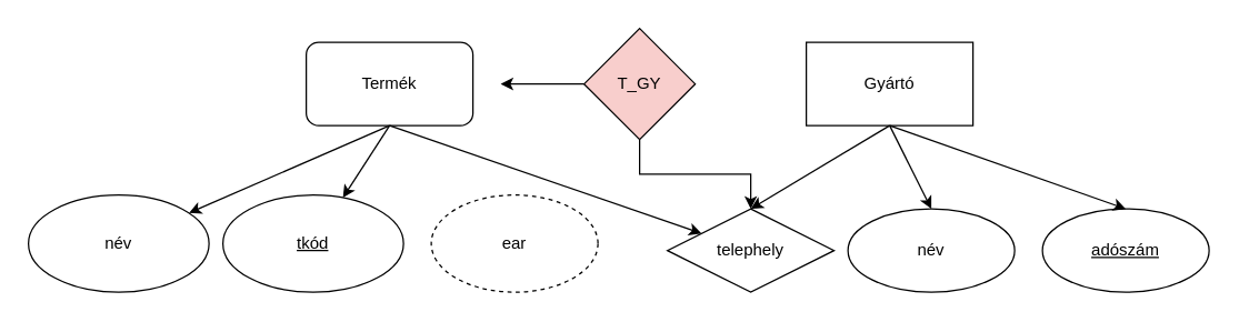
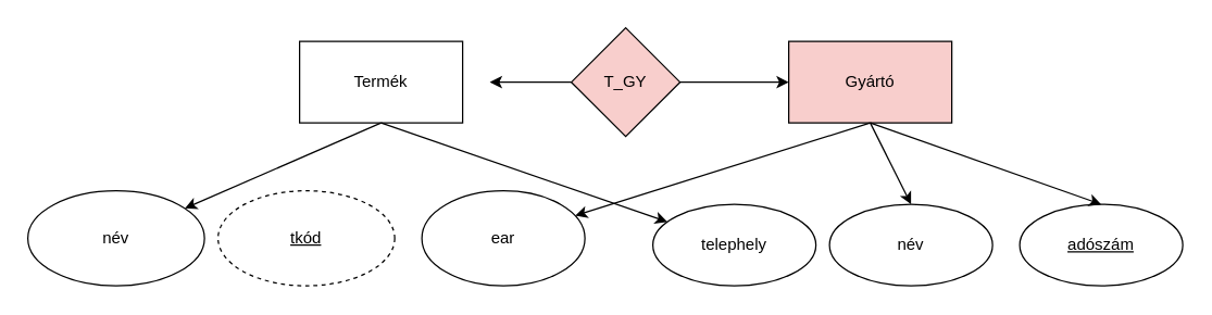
  <mxCell id="0" />
  <mxCell id="1" parent="0" />
- <mxCell id="2" value="Termék" style="whiteSpace=wrap;html=1;rounded=1;" vertex="1" parent="1"><mxGeometry x="220" y="30" width="120" height="60" as="geometry" /></mxCell>
- <mxCell id="3" value="" style="edgeStyle=orthogonalEdgeStyle;rounded=0;orthogonalLoop=1;jettySize=auto;html=1;" edge="1" parent="1" source="4" target="18"><mxGeometry relative="1" as="geometry" /></mxCell>
+ <mxCell id="2" value="Termék" style="rounded=0;whiteSpace=wrap;html=1;" vertex="1" parent="1"><mxGeometry x="220" y="30" width="120" height="60" as="geometry" /></mxCell>
+ <mxCell id="3" value="" style="edgeStyle=orthogonalEdgeStyle;rounded=0;orthogonalLoop=1;jettySize=auto;html=1;" edge="1" parent="1" source="4" target="5"><mxGeometry relative="1" as="geometry" /></mxCell>
  <mxCell id="4" value="T_GY" style="rhombus;whiteSpace=wrap;html=1;rounded=0;fillColor=#f8cecc;" vertex="1" parent="1"><mxGeometry x="420" y="20" width="80" height="80" as="geometry" /></mxCell>
- <mxCell id="5" value="Gyártó" style="whiteSpace=wrap;html=1;rounded=0;" vertex="1" parent="1"><mxGeometry x="580" y="30" width="120" height="60" as="geometry" /></mxCell>
+ <mxCell id="5" value="Gyártó" style="whiteSpace=wrap;html=1;rounded=0;fillColor=#f8cecc;" vertex="1" parent="1"><mxGeometry x="580" y="30" width="120" height="60" as="geometry" /></mxCell>
  <mxCell id="6" value="" style="endArrow=classic;html=1;rounded=0;exitX=0;exitY=0.5;exitDx=0;exitDy=0;" edge="1" parent="1" source="4"><mxGeometry width="50" height="50" relative="1" as="geometry"><mxPoint x="490" y="340" as="sourcePoint" /><mxPoint x="360" y="60" as="targetPoint" /></mxGeometry></mxCell>
- <mxCell id="7" value="&lt;u&gt;tkód&lt;/u&gt;" style="ellipse;whiteSpace=wrap;html=1;" vertex="1" parent="1"><mxGeometry x="160" y="140" width="130" height="70" as="geometry" /></mxCell>
+ <mxCell id="7" value="&lt;u&gt;tkód&lt;/u&gt;" style="ellipse;whiteSpace=wrap;html=1;dashed=1;" vertex="1" parent="1"><mxGeometry x="160" y="140" width="130" height="70" as="geometry" /></mxCell>
  <mxCell id="8" value="név" style="ellipse;whiteSpace=wrap;html=1;" vertex="1" parent="1"><mxGeometry x="20" y="140" width="130" height="70" as="geometry" /></mxCell>
  <mxCell id="9" value="" style="endArrow=classic;html=1;rounded=0;exitX=0.5;exitY=1;exitDx=0;exitDy=0;" edge="1" parent="1" source="2" target="8"><mxGeometry width="50" height="50" relative="1" as="geometry"><mxPoint x="480" y="180" as="sourcePoint" /><mxPoint x="530" y="130" as="targetPoint" /></mxGeometry></mxCell>
- <mxCell id="10" value="" style="endArrow=classic;html=1;rounded=0;exitX=0.5;exitY=1;exitDx=0;exitDy=0;" edge="1" parent="1" source="2" target="7"><mxGeometry width="50" height="50" relative="1" as="geometry"><mxPoint x="480" y="180" as="sourcePoint" /><mxPoint x="210" y="160" as="targetPoint" /></mxGeometry></mxCell>
- <mxCell id="11" value="ear" style="ellipse;whiteSpace=wrap;html=1;dashed=1;" vertex="1" parent="1"><mxGeometry x="310" y="140" width="120" height="70" as="geometry" /></mxCell>
+ <mxCell id="11" value="ear" style="ellipse;whiteSpace=wrap;html=1;" vertex="1" parent="1"><mxGeometry x="310" y="140" width="120" height="70" as="geometry" /></mxCell>
  <mxCell id="12" value="" style="endArrow=classic;html=1;rounded=0;exitX=0.5;exitY=1;exitDx=0;exitDy=0;" edge="1" parent="1" source="2" target="18"><mxGeometry width="50" height="50" relative="1" as="geometry"><mxPoint x="480" y="180" as="sourcePoint" /><mxPoint x="530" y="130" as="targetPoint" /></mxGeometry></mxCell>
  <mxCell id="13" value="&lt;u&gt;adószám&lt;/u&gt;" style="ellipse;whiteSpace=wrap;html=1;rounded=0;" vertex="1" parent="1"><mxGeometry x="750" y="150" width="120" height="60" as="geometry" /></mxCell>
  <mxCell id="14" value="név" style="ellipse;whiteSpace=wrap;html=1;rounded=0;" vertex="1" parent="1"><mxGeometry x="610" y="150" width="120" height="60" as="geometry" /></mxCell>
  <mxCell id="15" value="" style="endArrow=classic;html=1;rounded=0;entryX=0.5;entryY=0;entryDx=0;entryDy=0;exitX=0.5;exitY=1;exitDx=0;exitDy=0;" edge="1" parent="1" source="5" target="14"><mxGeometry width="50" height="50" relative="1" as="geometry"><mxPoint x="480" y="180" as="sourcePoint" /><mxPoint x="530" y="130" as="targetPoint" /></mxGeometry></mxCell>
  <mxCell id="16" value="" style="endArrow=classic;html=1;rounded=0;entryX=0.5;entryY=0;entryDx=0;entryDy=0;exitX=0.5;exitY=1;exitDx=0;exitDy=0;" edge="1" parent="1" source="5" target="13"><mxGeometry width="50" height="50" relative="1" as="geometry"><mxPoint x="480" y="180" as="sourcePoint" /><mxPoint x="530" y="130" as="targetPoint" /></mxGeometry></mxCell>
- <mxCell id="17" value="" style="endArrow=classic;html=1;rounded=0;exitX=0.5;exitY=1;exitDx=0;exitDy=0;entryX=0.5;entryY=0;entryDx=0;entryDy=0;" edge="1" parent="1" source="5" target="18"><mxGeometry width="50" height="50" relative="1" as="geometry"><mxPoint x="480" y="180" as="sourcePoint" /><mxPoint x="550" y="140" as="targetPoint" /></mxGeometry></mxCell>
- <mxCell id="18" value="telephely" style="rhombus;whiteSpace=wrap;html=1;" vertex="1" parent="1"><mxGeometry x="480" y="150" width="120" height="60" as="geometry" /></mxCell>
+ <mxCell id="17" value="" style="endArrow=classic;html=1;rounded=0;exitX=0.5;exitY=1;exitDx=0;exitDy=0;" edge="1" parent="1" source="5" target="11"><mxGeometry width="50" height="50" relative="1" as="geometry"><mxPoint x="480" y="180" as="sourcePoint" /><mxPoint x="550" y="140" as="targetPoint" /></mxGeometry></mxCell>
+ <mxCell id="18" value="telephely" style="ellipse;whiteSpace=wrap;html=1;" vertex="1" parent="1"><mxGeometry x="480" y="150" width="120" height="60" as="geometry" /></mxCell>
